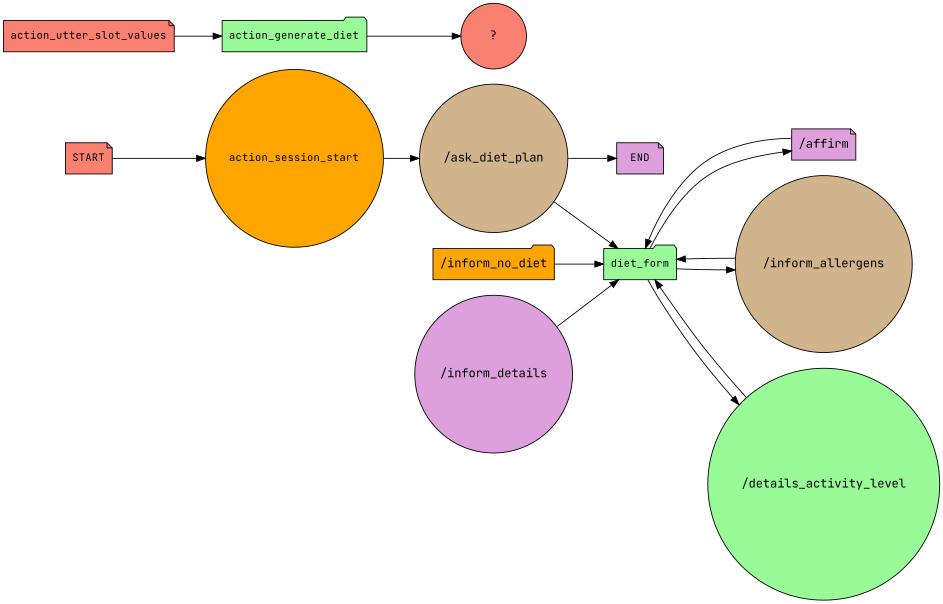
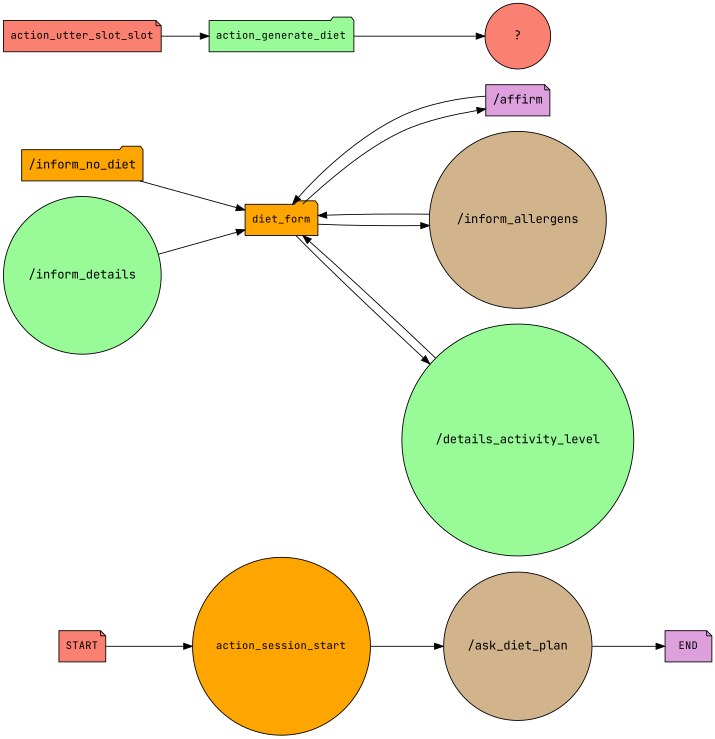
  digraph {
    fontname="JetBrains Mono"
    rankdir=LR
    node [fillcolor=palegreen fontname="JetBrains Mono" shape=circle style=filled]
    edge [fontname="JetBrains Mono"]
    n1 [fillcolor=salmon fontsize=12 label=START shape=note]
    n2 [fillcolor=orange fontsize=12 label=action_session_start]
    n3 [fillcolor=plum fontsize=12 label=END shape=note]
    n4 [fillcolor=tan label="/ask_diet_plan"]
-   n5 [fontsize=12 label=diet_form shape=folder]
+   n5 [fillcolor=orange fontsize=12 label=diet_form shape=folder]
    n6 [fillcolor=plum label="/affirm" shape=note]
    n7 [fillcolor=tan label="/inform_allergens"]
    n8 [label="/details_activity_level"]
-   n9 [fillcolor=salmon fontsize=12 label=action_utter_slot_values shape=note]
+   n9 [fillcolor=salmon fontsize=12 label=action_utter_slot_slot shape=note]
    n10 [fontsize=12 label=action_generate_diet shape=folder]
    n11 [fillcolor=orange label="/inform_no_diet" shape=folder]
-   n12 [fillcolor=plum label="/inform_details"]
+   n12 [label="/inform_details"]
    n13 [fillcolor=salmon label="  ?  "]
    n1 -> n2
    n2 -> n4
    n4 -> n3
-   n4 -> n5
    n5 -> n6
    n5 -> n7
    n5 -> n8
    n6 -> n5
    n7 -> n5
    n8 -> n5
    n9 -> n10
    n10 -> n13
    n11 -> n5
    n12 -> n5
  }
